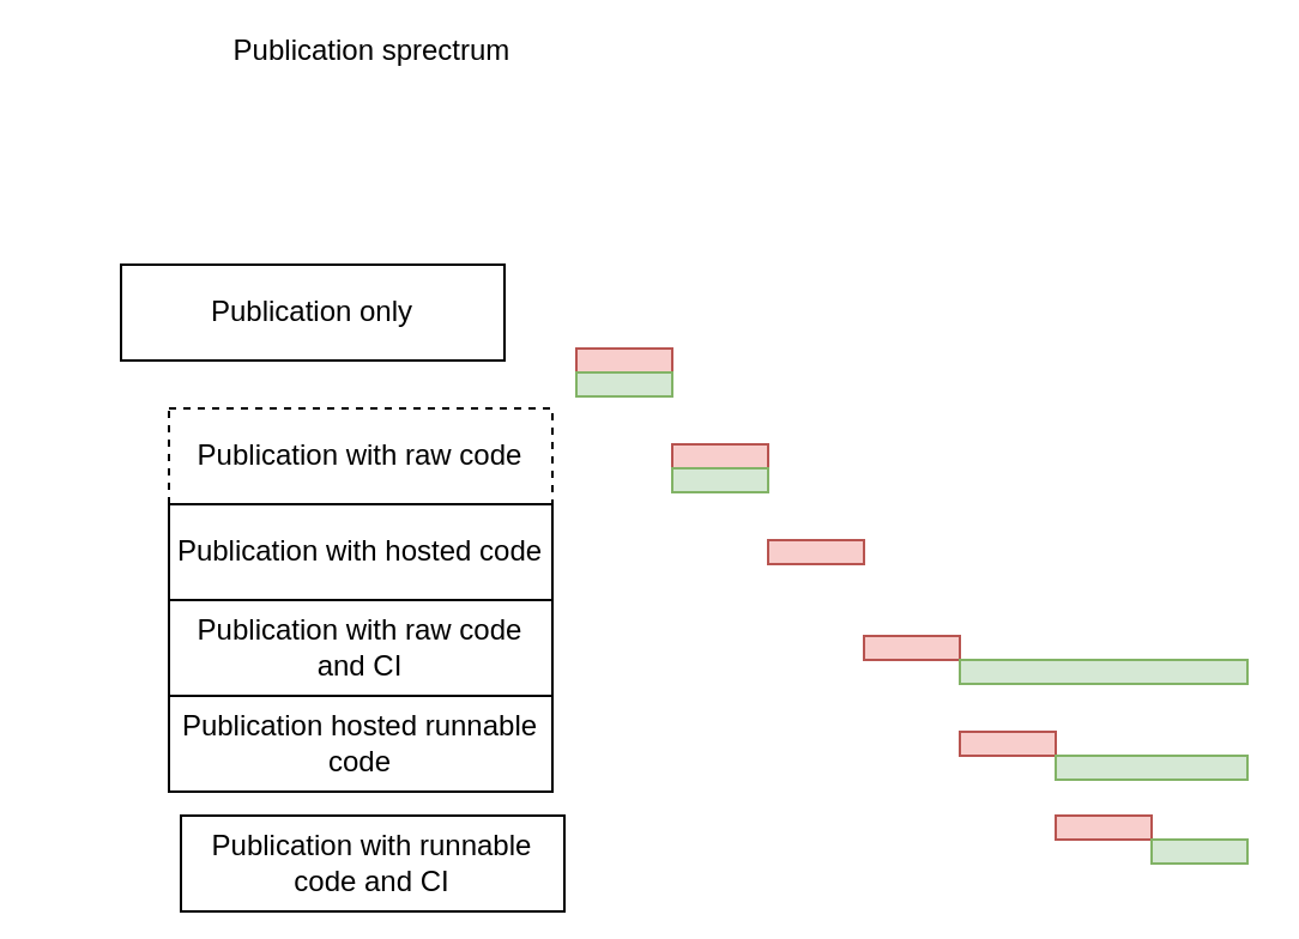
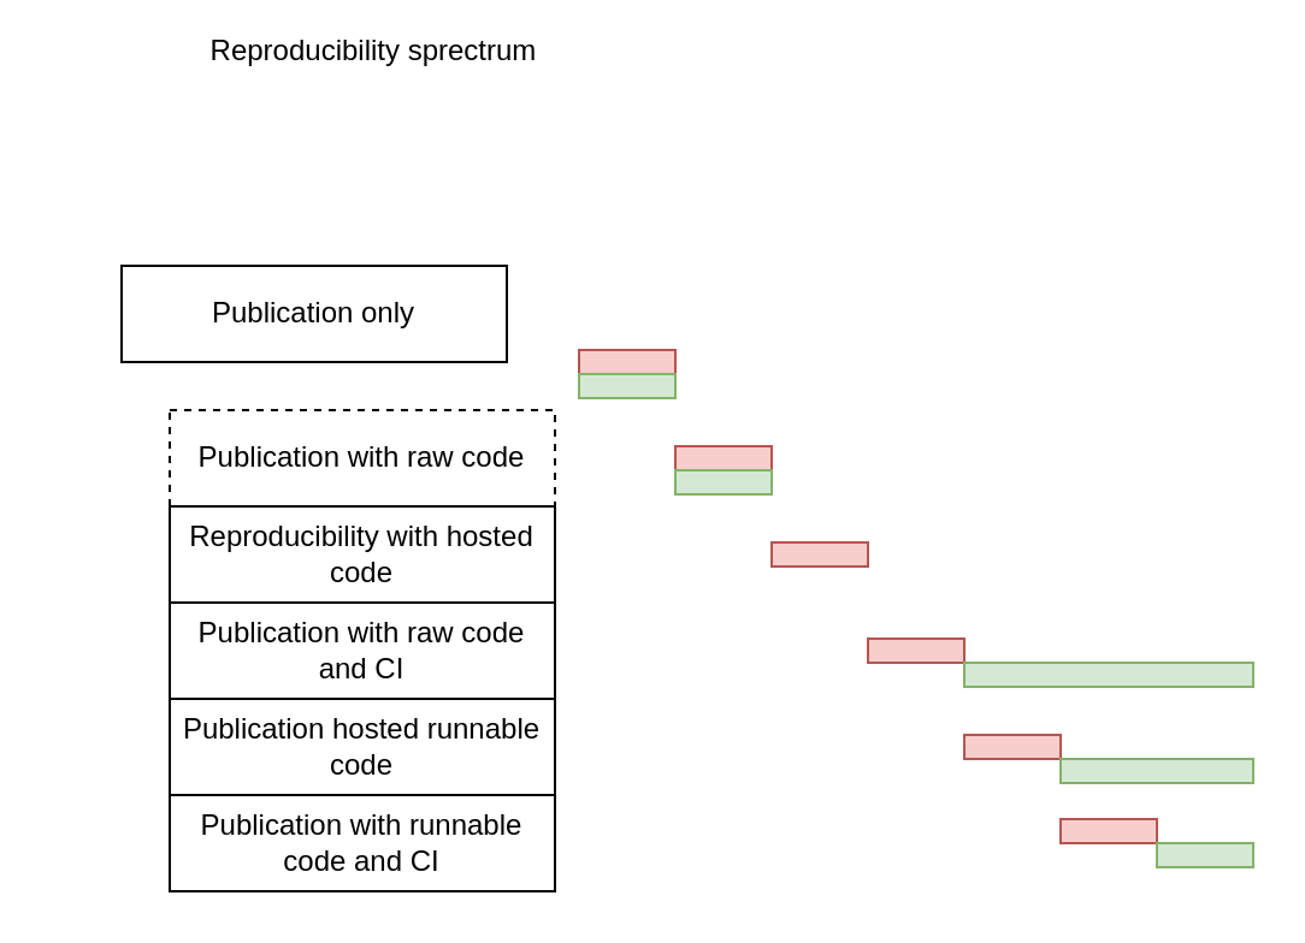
  <mxCell id="0" />
  <mxCell id="1" parent="0" />
- <mxCell id="2" value="Publication sprectrum" style="text;html=1;strokeColor=none;fillColor=none;align=center;verticalAlign=middle;whiteSpace=wrap;rounded=0;" vertex="1" parent="1"><mxGeometry x="20" y="20" width="270" as="geometry" /></mxCell>
+ <mxCell id="2" value="Reproducibility sprectrum" style="text;html=1;strokeColor=none;fillColor=none;align=center;verticalAlign=middle;whiteSpace=wrap;rounded=0;" vertex="1" parent="1"><mxGeometry x="20" y="20" width="270" as="geometry" /></mxCell>
  <mxCell id="3" value="Publication only" style="rounded=0;whiteSpace=wrap;html=1;" vertex="1" parent="1"><mxGeometry x="50" y="110" width="160" height="40" as="geometry" /></mxCell>
  <mxCell id="4" value="Publication with raw code" style="rounded=0;whiteSpace=wrap;html=1;dashed=1;" vertex="1" parent="1"><mxGeometry x="70" y="170" width="160" height="40" as="geometry" /></mxCell>
- <mxCell id="5" value="Publication with hosted code" style="rounded=0;whiteSpace=wrap;html=1;" vertex="1" parent="1"><mxGeometry x="70" y="210" width="160" height="40" as="geometry" /></mxCell>
+ <mxCell id="5" value="Reproducibility with hosted code" style="rounded=0;whiteSpace=wrap;html=1;" vertex="1" parent="1"><mxGeometry x="70" y="210" width="160" height="40" as="geometry" /></mxCell>
  <mxCell id="6" value="Publication hosted runnable code" style="rounded=0;whiteSpace=wrap;html=1;" vertex="1" parent="1"><mxGeometry x="70" y="290" width="160" height="40" as="geometry" /></mxCell>
  <mxCell id="7" value="" style="rounded=0;whiteSpace=wrap;html=1;fillColor=#f8cecc;strokeColor=#b85450;" vertex="1" parent="1"><mxGeometry x="240" y="145" width="40" height="10" as="geometry" /></mxCell>
  <mxCell id="8" value="" style="rounded=0;whiteSpace=wrap;html=1;fillColor=#f8cecc;strokeColor=#b85450;" vertex="1" parent="1"><mxGeometry x="280" y="185" width="40" height="10" as="geometry" /></mxCell>
  <mxCell id="9" value="" style="rounded=0;whiteSpace=wrap;html=1;fillColor=#f8cecc;strokeColor=#b85450;" vertex="1" parent="1"><mxGeometry x="320" y="225" width="40" height="10" as="geometry" /></mxCell>
  <mxCell id="10" value="" style="rounded=0;whiteSpace=wrap;html=1;fillColor=#f8cecc;strokeColor=#b85450;" vertex="1" parent="1"><mxGeometry x="360" y="265" width="40" height="10" as="geometry" /></mxCell>
  <mxCell id="11" value="Publication with raw code and CI" style="rounded=0;whiteSpace=wrap;html=1;" vertex="1" parent="1"><mxGeometry x="70" y="250" width="160" height="40" as="geometry" /></mxCell>
- <mxCell id="12" value="Publication with runnable code and CI" style="rounded=0;whiteSpace=wrap;html=1;" vertex="1" parent="1"><mxGeometry x="75" y="340" width="160" height="40" as="geometry" /></mxCell>
+ <mxCell id="12" value="Publication with runnable code and CI" style="rounded=0;whiteSpace=wrap;html=1;" vertex="1" parent="1"><mxGeometry x="70" y="330" width="160" height="40" as="geometry" /></mxCell>
  <mxCell id="13" value="" style="rounded=0;whiteSpace=wrap;html=1;fillColor=#f8cecc;strokeColor=#b85450;" vertex="1" parent="1"><mxGeometry x="400" y="305" width="40" height="10" as="geometry" /></mxCell>
  <mxCell id="14" value="" style="rounded=0;whiteSpace=wrap;html=1;fillColor=#f8cecc;strokeColor=#b85450;" vertex="1" parent="1"><mxGeometry x="440" y="340" width="40" height="10" as="geometry" /></mxCell>
  <mxCell id="15" value="" style="rounded=0;whiteSpace=wrap;html=1;fillColor=#d5e8d4;strokeColor=#82b366;" vertex="1" parent="1"><mxGeometry x="240" y="155" width="40" height="10" as="geometry" /></mxCell>
  <mxCell id="16" value="" style="rounded=0;whiteSpace=wrap;html=1;fillColor=#d5e8d4;strokeColor=#82b366;" vertex="1" parent="1"><mxGeometry x="280" y="195" width="40" height="10" as="geometry" /></mxCell>
  <mxCell id="17" value="" style="rounded=0;whiteSpace=wrap;html=1;fillColor=#d5e8d4;strokeColor=#82b366;" vertex="1" parent="1"><mxGeometry x="480" y="350" width="40" height="10" as="geometry" /></mxCell>
  <mxCell id="18" value="" style="rounded=0;whiteSpace=wrap;html=1;fillColor=#d5e8d4;strokeColor=#82b366;" vertex="1" parent="1"><mxGeometry x="440" y="315" width="80" height="10" as="geometry" /></mxCell>
  <mxCell id="19" value="" style="rounded=0;whiteSpace=wrap;html=1;fillColor=#d5e8d4;strokeColor=#82b366;" vertex="1" parent="1"><mxGeometry x="400" y="275" width="120" height="10" as="geometry" /></mxCell>
